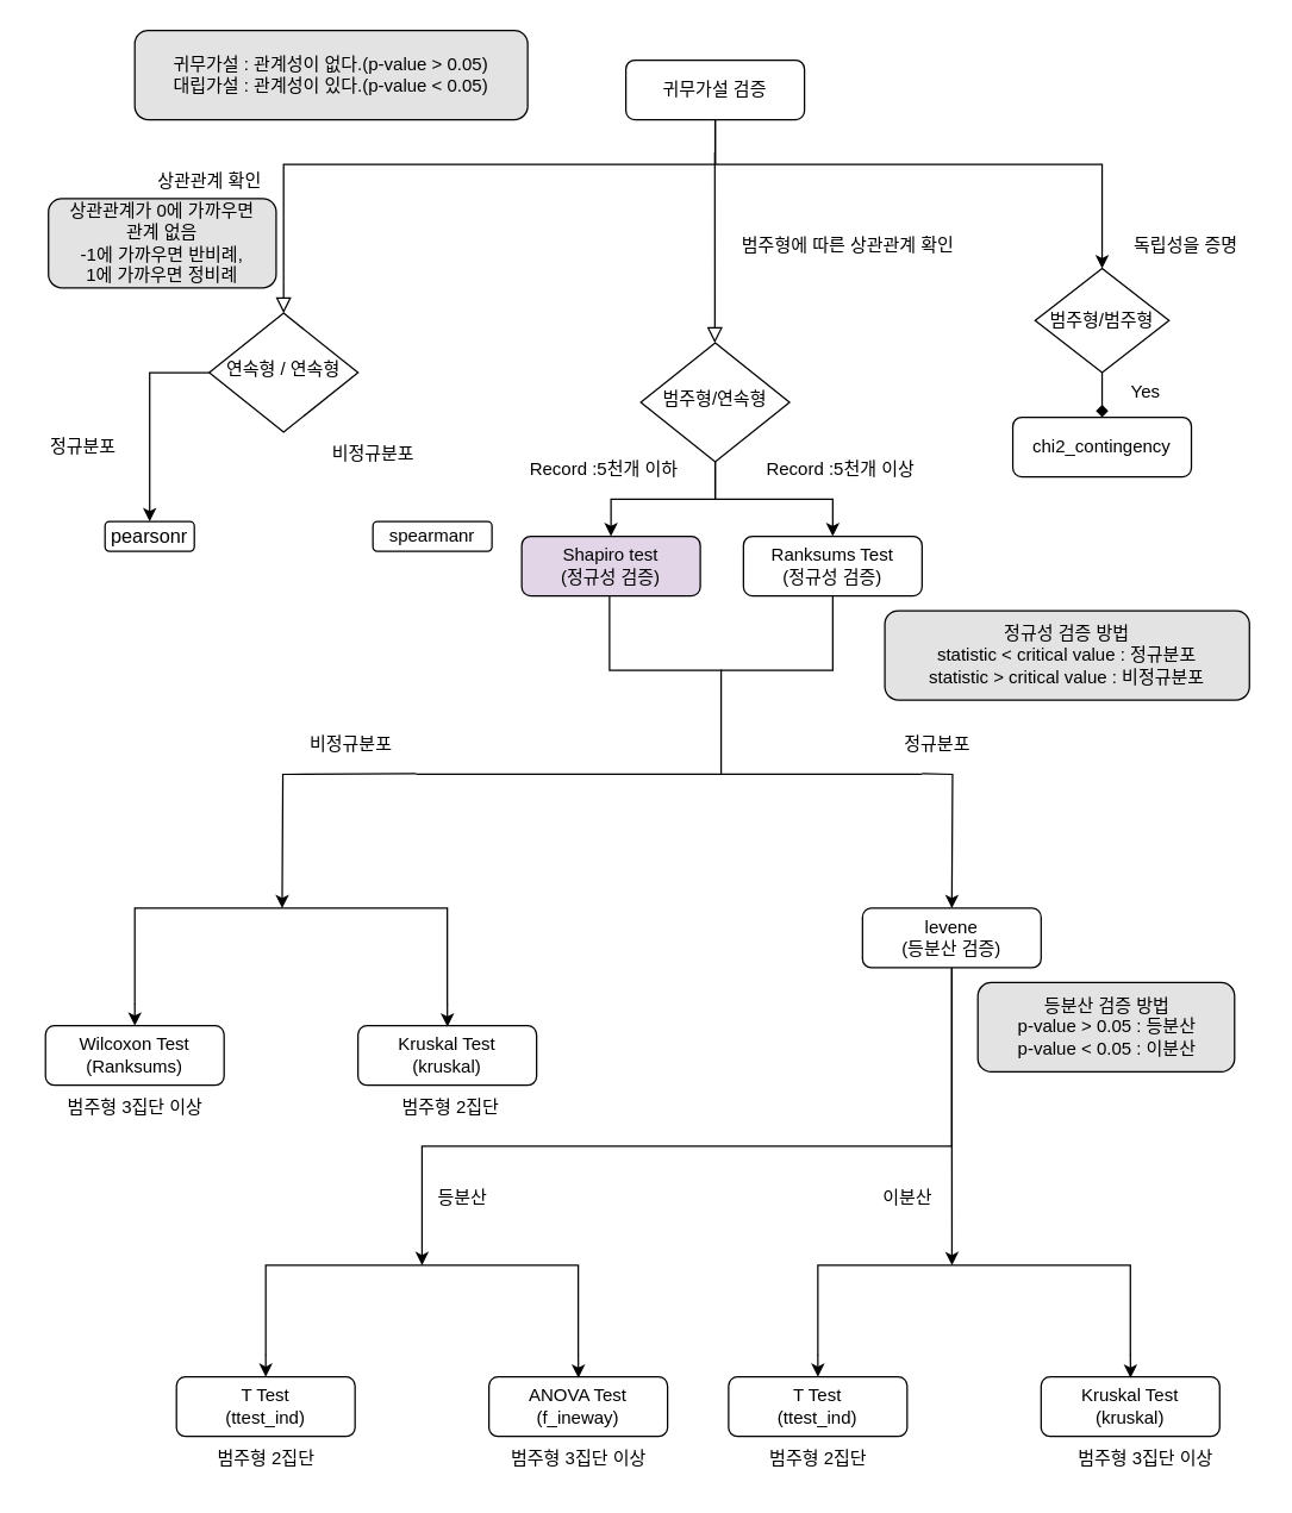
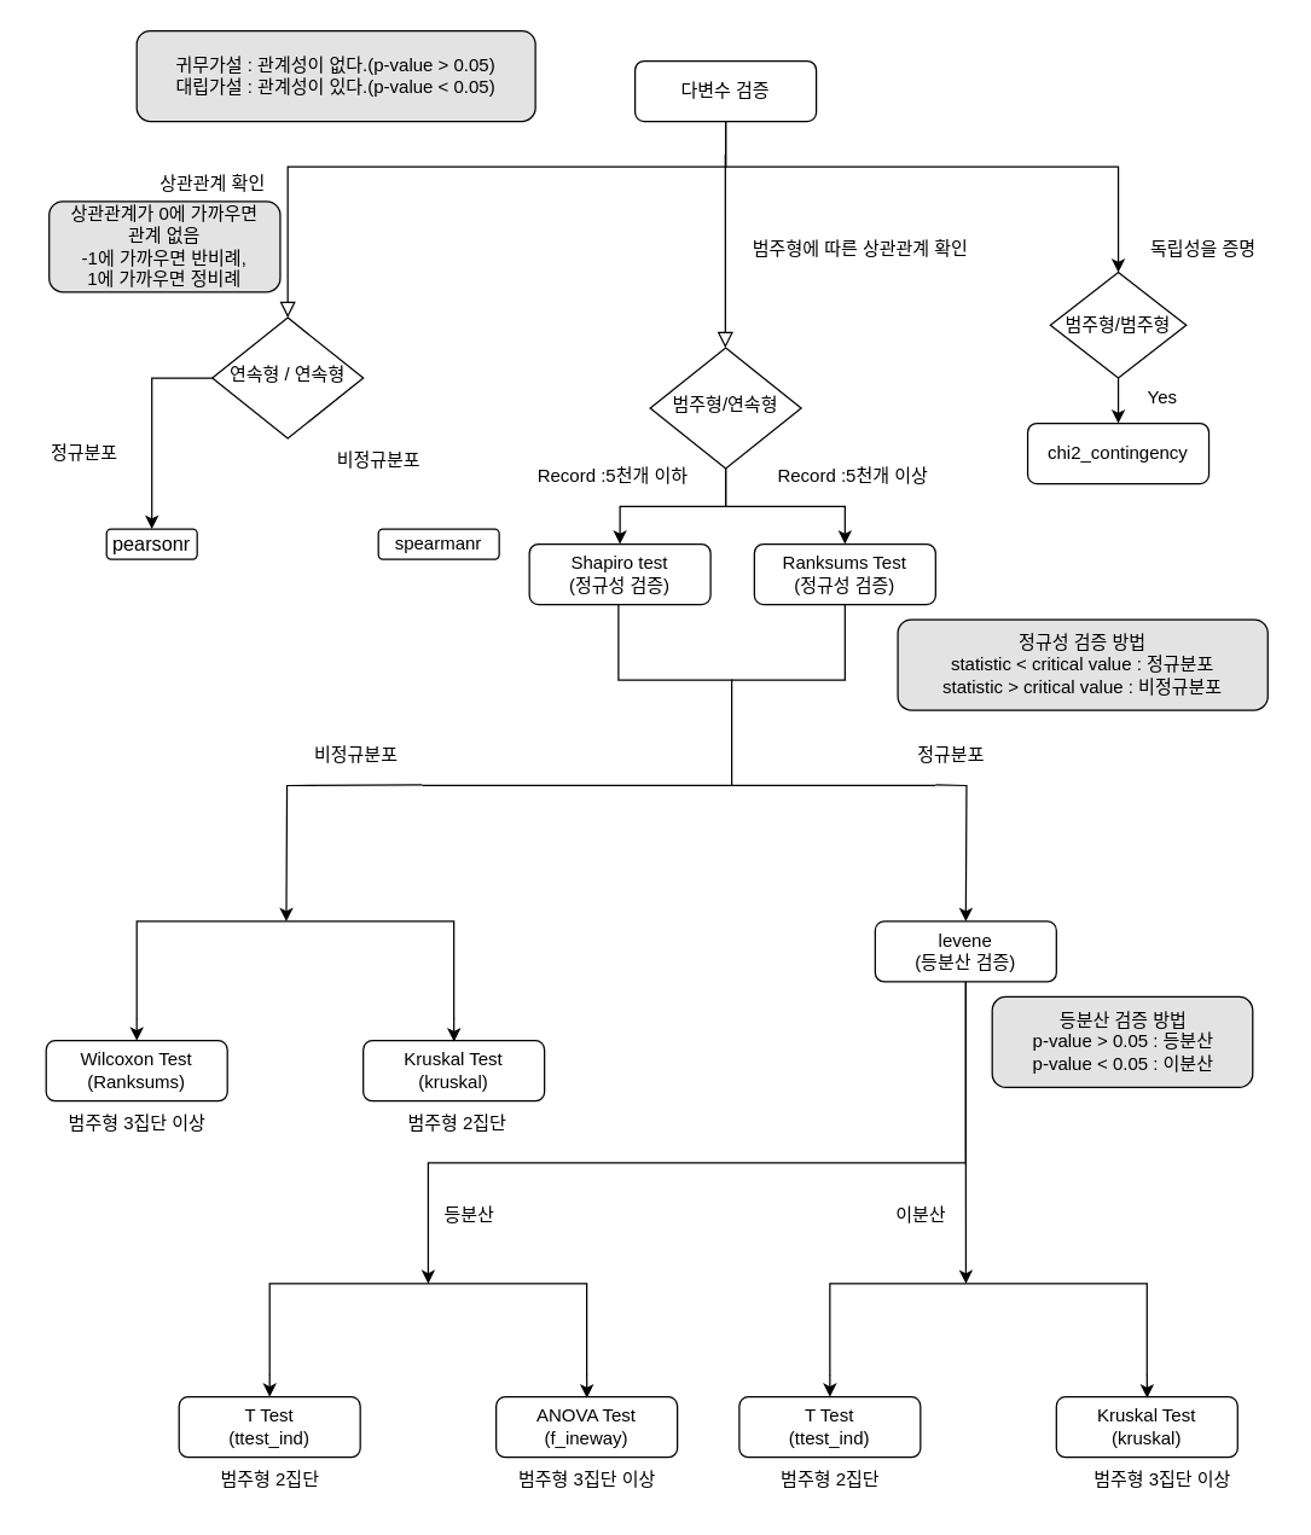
  <mxCell id="0" />
  <mxCell id="1" parent="0" />
  <mxCell id="2" value="" style="rounded=0;html=1;jettySize=auto;orthogonalLoop=1;fontSize=11;endArrow=block;endFill=0;endSize=8;strokeWidth=1;shadow=0;labelBackgroundColor=none;edgeStyle=orthogonalEdgeStyle;" edge="1" parent="1" source="4" target="7"><mxGeometry relative="1" as="geometry"><Array as="points"><mxPoint x="480" y="110" /><mxPoint x="190" y="110" /></Array></mxGeometry></mxCell>
  <mxCell id="3" style="edgeStyle=orthogonalEdgeStyle;rounded=0;orthogonalLoop=1;jettySize=auto;html=1;entryX=0.5;entryY=0;entryDx=0;entryDy=0;" edge="1" parent="1" source="4" target="15"><mxGeometry relative="1" as="geometry"><Array as="points"><mxPoint x="480" y="110" /><mxPoint x="740" y="110" /></Array></mxGeometry></mxCell>
- <mxCell id="4" value="귀무가설 검증" style="rounded=1;whiteSpace=wrap;html=1;fontSize=12;glass=0;strokeWidth=1;shadow=0;" vertex="1" parent="1"><mxGeometry x="420" y="40" width="120" height="40" as="geometry" /></mxCell>
+ <mxCell id="4" value="다변수 검증" style="rounded=1;whiteSpace=wrap;html=1;fontSize=12;glass=0;strokeWidth=1;shadow=0;" vertex="1" parent="1"><mxGeometry x="420" y="40" width="120" height="40" as="geometry" /></mxCell>
  <mxCell id="5" value="" style="rounded=0;html=1;jettySize=auto;orthogonalLoop=1;fontSize=11;endArrow=block;endFill=0;endSize=8;strokeWidth=1;shadow=0;labelBackgroundColor=none;edgeStyle=orthogonalEdgeStyle;" edge="1" parent="1"><mxGeometry y="20" relative="1" as="geometry"><mxPoint as="offset" /><mxPoint x="479.76" y="102" as="sourcePoint" /><mxPoint x="479.76" y="230" as="targetPoint" /><Array as="points"><mxPoint x="479.76" y="212" /><mxPoint x="479.76" y="212" /></Array></mxGeometry></mxCell>
  <mxCell id="6" style="edgeStyle=orthogonalEdgeStyle;rounded=0;orthogonalLoop=1;jettySize=auto;html=1;" edge="1" parent="1" source="7" target="18"><mxGeometry relative="1" as="geometry"><mxPoint x="370" y="350" as="targetPoint" /><Array as="points"><mxPoint x="100" y="250" /></Array></mxGeometry></mxCell>
  <mxCell id="7" value="연속형 / 연속형" style="rhombus;whiteSpace=wrap;html=1;shadow=0;fontFamily=Helvetica;fontSize=12;align=center;strokeWidth=1;spacing=6;spacingTop=-4;" vertex="1" parent="1"><mxGeometry x="140" y="210" width="100" height="80" as="geometry" /></mxCell>
  <mxCell id="8" value="chi2_contingency" style="rounded=1;whiteSpace=wrap;html=1;fontSize=12;glass=0;strokeWidth=1;shadow=0;" vertex="1" parent="1"><mxGeometry x="680" y="280" width="120" height="40" as="geometry" /></mxCell>
  <mxCell id="9" style="edgeStyle=orthogonalEdgeStyle;rounded=0;orthogonalLoop=1;jettySize=auto;html=1;entryX=0.5;entryY=0;entryDx=0;entryDy=0;" edge="1" parent="1" source="11" target="12"><mxGeometry relative="1" as="geometry" /></mxCell>
  <mxCell id="10" style="edgeStyle=orthogonalEdgeStyle;rounded=0;orthogonalLoop=1;jettySize=auto;html=1;" edge="1" parent="1" source="11" target="13"><mxGeometry relative="1" as="geometry" /></mxCell>
  <mxCell id="11" value="범주형/연속형" style="rhombus;whiteSpace=wrap;html=1;shadow=0;fontFamily=Helvetica;fontSize=12;align=center;strokeWidth=1;spacing=6;spacingTop=-4;" vertex="1" parent="1"><mxGeometry x="430" y="230" width="100" height="80" as="geometry" /></mxCell>
- <mxCell id="12" value="Shapiro test&lt;br&gt;(정규성 검증)" style="rounded=1;whiteSpace=wrap;html=1;fontSize=12;glass=0;strokeWidth=1;shadow=0;fillColor=#e1d5e7;" vertex="1" parent="1"><mxGeometry x="350" y="360" width="120" height="40" as="geometry" /></mxCell>
+ <mxCell id="12" value="Shapiro test&lt;br&gt;(정규성 검증)" style="rounded=1;whiteSpace=wrap;html=1;fontSize=12;glass=0;strokeWidth=1;shadow=0;" vertex="1" parent="1"><mxGeometry x="350" y="360" width="120" height="40" as="geometry" /></mxCell>
  <mxCell id="13" value="Ranksums Test&lt;br&gt;(정규성 검증)" style="rounded=1;whiteSpace=wrap;html=1;fontSize=12;glass=0;strokeWidth=1;shadow=0;" vertex="1" parent="1"><mxGeometry x="499" y="360" width="120" height="40" as="geometry" /></mxCell>
- <mxCell id="14" style="edgeStyle=orthogonalEdgeStyle;rounded=0;orthogonalLoop=1;jettySize=auto;html=1;exitX=0.5;exitY=1;exitDx=0;exitDy=0;entryX=0.5;entryY=0;entryDx=0;entryDy=0;endArrow=diamond;" edge="1" parent="1" source="15" target="8"><mxGeometry relative="1" as="geometry" /></mxCell>
+ <mxCell id="14" style="edgeStyle=orthogonalEdgeStyle;rounded=0;orthogonalLoop=1;jettySize=auto;html=1;exitX=0.5;exitY=1;exitDx=0;exitDy=0;entryX=0.5;entryY=0;entryDx=0;entryDy=0;" edge="1" parent="1" source="15" target="8"><mxGeometry relative="1" as="geometry" /></mxCell>
  <mxCell id="15" value="범주형/범주형" style="rhombus;whiteSpace=wrap;html=1;" vertex="1" parent="1"><mxGeometry x="695" y="180" width="90" height="70" as="geometry" /></mxCell>
  <mxCell id="16" value="정규분포" style="text;html=1;align=center;verticalAlign=middle;resizable=0;points=[];autosize=1;strokeColor=none;fillColor=none;" vertex="1" parent="1"><mxGeometry x="20" y="285" width="70" height="30" as="geometry" /></mxCell>
  <mxCell id="17" value="비정규분포" style="text;html=1;align=center;verticalAlign=middle;resizable=0;points=[];autosize=1;strokeColor=none;fillColor=none;" vertex="1" parent="1"><mxGeometry x="210" y="290" width="80" height="30" as="geometry" /></mxCell>
  <mxCell id="18" value="pearsonr" style="rounded=1;whiteSpace=wrap;html=1;fontSize=13;" vertex="1" parent="1"><mxGeometry x="70" y="350" width="60" height="20" as="geometry" /></mxCell>
  <mxCell id="19" value="spearmanr" style="rounded=1;whiteSpace=wrap;html=1;" vertex="1" parent="1"><mxGeometry x="250" y="350" width="80" height="20" as="geometry" /></mxCell>
  <mxCell id="20" value="Record :5천개 이하" style="text;html=1;align=center;verticalAlign=middle;resizable=0;points=[];autosize=1;strokeColor=none;fillColor=none;" vertex="1" parent="1"><mxGeometry x="340" y="300" width="130" height="30" as="geometry" /></mxCell>
  <mxCell id="21" value="Record :5천개 이상" style="text;html=1;align=center;verticalAlign=middle;resizable=0;points=[];autosize=1;strokeColor=none;fillColor=none;" vertex="1" parent="1"><mxGeometry x="499" y="300" width="130" height="30" as="geometry" /></mxCell>
  <mxCell id="22" value="" style="line;strokeWidth=1;direction=south;html=1;perimeter=backbonePerimeter;points=[];outlineConnect=0;" vertex="1" parent="1"><mxGeometry x="479" y="450" width="10" height="70" as="geometry" /></mxCell>
  <mxCell id="23" value="" style="shape=partialRectangle;whiteSpace=wrap;html=1;bottom=0;right=0;fillColor=none;rotation=-90;" vertex="1" parent="1"><mxGeometry x="421.5" y="387.5" width="50" height="75" as="geometry" /></mxCell>
  <mxCell id="24" value="" style="shape=partialRectangle;whiteSpace=wrap;html=1;bottom=0;right=0;fillColor=none;rotation=-90;direction=north;" vertex="1" parent="1"><mxGeometry x="496.5" y="387.5" width="50" height="75" as="geometry" /></mxCell>
  <mxCell id="25" style="edgeStyle=orthogonalEdgeStyle;rounded=0;orthogonalLoop=1;jettySize=auto;html=1;exitX=0.5;exitY=0;exitDx=0;exitDy=0;" edge="1" parent="1" source="24" target="24"><mxGeometry relative="1" as="geometry" /></mxCell>
  <mxCell id="26" style="edgeStyle=orthogonalEdgeStyle;rounded=0;orthogonalLoop=1;jettySize=auto;html=1;" edge="1" parent="1" source="28"><mxGeometry relative="1" as="geometry"><mxPoint x="639" y="610" as="targetPoint" /></mxGeometry></mxCell>
  <mxCell id="27" style="edgeStyle=orthogonalEdgeStyle;rounded=0;orthogonalLoop=1;jettySize=auto;html=1;" edge="1" parent="1" source="28"><mxGeometry relative="1" as="geometry"><mxPoint x="189" y="610" as="targetPoint" /></mxGeometry></mxCell>
  <mxCell id="28" value="" style="line;strokeWidth=1;html=1;perimeter=backbonePerimeter;points=[];outlineConnect=0;" vertex="1" parent="1"><mxGeometry x="279" y="515" width="340" height="10" as="geometry" /></mxCell>
  <mxCell id="29" style="edgeStyle=orthogonalEdgeStyle;rounded=0;orthogonalLoop=1;jettySize=auto;html=1;exitX=1;exitY=0;exitDx=0;exitDy=0;entryX=0.5;entryY=0;entryDx=0;entryDy=0;" edge="1" parent="1" source="30" target="31"><mxGeometry relative="1" as="geometry" /></mxCell>
  <mxCell id="30" value="" style="shape=partialRectangle;whiteSpace=wrap;html=1;bottom=1;right=1;left=1;top=0;fillColor=none;routingCenterX=-0.5;direction=west;" vertex="1" parent="1"><mxGeometry x="90" y="610" width="210" height="64" as="geometry" /></mxCell>
  <mxCell id="31" value="Wilcoxon Test&lt;br&gt;(Ranksums)" style="rounded=1;whiteSpace=wrap;html=1;fontSize=12;glass=0;strokeWidth=1;shadow=0;" vertex="1" parent="1"><mxGeometry x="30" y="689" width="120" height="40" as="geometry" /></mxCell>
  <mxCell id="32" value="Kruskal Test&lt;br&gt;(kruskal)" style="rounded=1;whiteSpace=wrap;html=1;fontSize=12;glass=0;strokeWidth=1;shadow=0;" vertex="1" parent="1"><mxGeometry x="240" y="689" width="120" height="40" as="geometry" /></mxCell>
  <mxCell id="33" style="edgeStyle=orthogonalEdgeStyle;rounded=0;orthogonalLoop=1;jettySize=auto;html=1;exitX=0;exitY=0;exitDx=0;exitDy=0;entryX=0.501;entryY=0.018;entryDx=0;entryDy=0;entryPerimeter=0;" edge="1" parent="1" source="30" target="32"><mxGeometry relative="1" as="geometry" /></mxCell>
  <mxCell id="34" value="범주형 3집단 이상" style="text;html=1;align=center;verticalAlign=middle;resizable=0;points=[];autosize=1;strokeColor=none;fillColor=none;" vertex="1" parent="1"><mxGeometry x="30" y="729" width="120" height="30" as="geometry" /></mxCell>
  <mxCell id="35" value="범주형 2집단" style="text;html=1;align=center;verticalAlign=middle;resizable=0;points=[];autosize=1;strokeColor=none;fillColor=none;" vertex="1" parent="1"><mxGeometry x="257" y="729" width="90" height="30" as="geometry" /></mxCell>
  <mxCell id="36" style="edgeStyle=orthogonalEdgeStyle;rounded=0;orthogonalLoop=1;jettySize=auto;html=1;exitX=1;exitY=0;exitDx=0;exitDy=0;entryX=0.5;entryY=0;entryDx=0;entryDy=0;" edge="1" parent="1" source="37" target="38"><mxGeometry relative="1" as="geometry" /></mxCell>
  <mxCell id="37" value="" style="shape=partialRectangle;whiteSpace=wrap;html=1;bottom=1;right=1;left=1;top=0;fillColor=none;routingCenterX=-0.5;direction=west;" vertex="1" parent="1"><mxGeometry x="549" y="850" width="210" height="60" as="geometry" /></mxCell>
  <mxCell id="38" value="T Test&lt;br&gt;(ttest_ind)" style="rounded=1;whiteSpace=wrap;html=1;fontSize=12;glass=0;strokeWidth=1;shadow=0;" vertex="1" parent="1"><mxGeometry x="489" y="925" width="120" height="40" as="geometry" /></mxCell>
  <mxCell id="39" value="Kruskal Test&lt;br&gt;(kruskal)" style="rounded=1;whiteSpace=wrap;html=1;fontSize=12;glass=0;strokeWidth=1;shadow=0;" vertex="1" parent="1"><mxGeometry x="699" y="925" width="120" height="40" as="geometry" /></mxCell>
  <mxCell id="40" style="edgeStyle=orthogonalEdgeStyle;rounded=0;orthogonalLoop=1;jettySize=auto;html=1;exitX=0;exitY=0;exitDx=0;exitDy=0;entryX=0.501;entryY=0.018;entryDx=0;entryDy=0;entryPerimeter=0;" edge="1" parent="1" source="37" target="39"><mxGeometry relative="1" as="geometry" /></mxCell>
  <mxCell id="41" value="범주형 3집단 이상" style="text;html=1;align=center;verticalAlign=middle;resizable=0;points=[];autosize=1;strokeColor=none;fillColor=none;" vertex="1" parent="1"><mxGeometry x="709" y="965" width="120" height="30" as="geometry" /></mxCell>
  <mxCell id="42" value="범주형 2집단" style="text;html=1;align=center;verticalAlign=middle;resizable=0;points=[];autosize=1;strokeColor=none;fillColor=none;" vertex="1" parent="1"><mxGeometry x="504" y="965" width="90" height="30" as="geometry" /></mxCell>
  <mxCell id="43" style="edgeStyle=orthogonalEdgeStyle;rounded=0;orthogonalLoop=1;jettySize=auto;html=1;exitX=1;exitY=0;exitDx=0;exitDy=0;entryX=0.5;entryY=0;entryDx=0;entryDy=0;" edge="1" parent="1" source="44" target="45"><mxGeometry relative="1" as="geometry" /></mxCell>
  <mxCell id="44" value="" style="shape=partialRectangle;whiteSpace=wrap;html=1;bottom=1;right=1;left=1;top=0;fillColor=none;routingCenterX=-0.5;direction=west;" vertex="1" parent="1"><mxGeometry x="178" y="850" width="210" height="60" as="geometry" /></mxCell>
  <mxCell id="45" value="T Test&lt;br&gt;(ttest_ind)" style="rounded=1;whiteSpace=wrap;html=1;fontSize=12;glass=0;strokeWidth=1;shadow=0;" vertex="1" parent="1"><mxGeometry x="118" y="925" width="120" height="40" as="geometry" /></mxCell>
  <mxCell id="46" value="ANOVA Test&lt;br&gt;(f_ineway)" style="rounded=1;whiteSpace=wrap;html=1;fontSize=12;glass=0;strokeWidth=1;shadow=0;" vertex="1" parent="1"><mxGeometry x="328" y="925" width="120" height="40" as="geometry" /></mxCell>
  <mxCell id="47" style="edgeStyle=orthogonalEdgeStyle;rounded=0;orthogonalLoop=1;jettySize=auto;html=1;exitX=0;exitY=0;exitDx=0;exitDy=0;entryX=0.501;entryY=0.018;entryDx=0;entryDy=0;entryPerimeter=0;" edge="1" parent="1" source="44" target="46"><mxGeometry relative="1" as="geometry" /></mxCell>
  <mxCell id="48" value="범주형 3집단 이상" style="text;html=1;align=center;verticalAlign=middle;resizable=0;points=[];autosize=1;strokeColor=none;fillColor=none;" vertex="1" parent="1"><mxGeometry x="328" y="965" width="120" height="30" as="geometry" /></mxCell>
  <mxCell id="49" value="범주형 2집단" style="text;html=1;align=center;verticalAlign=middle;resizable=0;points=[];autosize=1;strokeColor=none;fillColor=none;" vertex="1" parent="1"><mxGeometry x="133" y="965" width="90" height="30" as="geometry" /></mxCell>
  <mxCell id="50" style="edgeStyle=orthogonalEdgeStyle;rounded=0;orthogonalLoop=1;jettySize=auto;html=1;" edge="1" parent="1" source="51" target="44"><mxGeometry relative="1" as="geometry"><Array as="points"><mxPoint x="639" y="770" /><mxPoint x="283" y="770" /></Array></mxGeometry></mxCell>
  <mxCell id="51" value="levene&lt;br&gt;(등분산 검증)" style="rounded=1;whiteSpace=wrap;html=1;fontSize=12;glass=0;strokeWidth=1;shadow=0;" vertex="1" parent="1"><mxGeometry x="579" y="610" width="120" height="40" as="geometry" /></mxCell>
  <mxCell id="52" style="edgeStyle=orthogonalEdgeStyle;rounded=0;orthogonalLoop=1;jettySize=auto;html=1;entryX=0.571;entryY=1;entryDx=0;entryDy=0;entryPerimeter=0;" edge="1" parent="1" source="51" target="37"><mxGeometry relative="1" as="geometry" /></mxCell>
  <mxCell id="53" value="정규분포" style="text;html=1;align=center;verticalAlign=middle;resizable=0;points=[];autosize=1;strokeColor=none;fillColor=none;" vertex="1" parent="1"><mxGeometry x="594" y="485" width="70" height="30" as="geometry" /></mxCell>
  <mxCell id="54" value="비정규분포" style="text;html=1;align=center;verticalAlign=middle;resizable=0;points=[];autosize=1;strokeColor=none;fillColor=none;" vertex="1" parent="1"><mxGeometry x="195" y="485" width="80" height="30" as="geometry" /></mxCell>
  <mxCell id="55" value="등분산" style="text;html=1;align=center;verticalAlign=middle;resizable=0;points=[];autosize=1;strokeColor=none;fillColor=none;" vertex="1" parent="1"><mxGeometry x="280" y="790" width="60" height="30" as="geometry" /></mxCell>
  <mxCell id="56" value="이분산" style="text;html=1;align=center;verticalAlign=middle;resizable=0;points=[];autosize=1;strokeColor=none;fillColor=none;" vertex="1" parent="1"><mxGeometry x="579" y="790" width="60" height="30" as="geometry" /></mxCell>
  <mxCell id="57" value="귀무가설 : 관계성이 없다.(p-value &amp;gt; 0.05)&lt;br&gt;대립가설 : 관계성이 있다.(p-value &amp;lt; 0.05)" style="rounded=1;whiteSpace=wrap;html=1;fillColor=#E3E3E3;" vertex="1" parent="1"><mxGeometry x="90" y="20" width="264" height="60" as="geometry" /></mxCell>
  <mxCell id="58" value="독립성을 증명" style="text;html=1;align=center;verticalAlign=middle;resizable=0;points=[];autosize=1;strokeColor=none;fillColor=none;" vertex="1" parent="1"><mxGeometry x="746" y="150" width="100" height="30" as="geometry" /></mxCell>
  <mxCell id="59" value="상관관계 확인" style="text;html=1;align=center;verticalAlign=middle;resizable=0;points=[];autosize=1;strokeColor=none;fillColor=none;" vertex="1" parent="1"><mxGeometry x="90" y="107" width="100" height="30" as="geometry" /></mxCell>
  <mxCell id="60" value="상관관계가 0에 가까우면&lt;br&gt;관계 없음&lt;br&gt;-1에 가까우면 반비례,&lt;br&gt;1에 가까우면 정비례" style="rounded=1;whiteSpace=wrap;html=1;fillColor=#E3E3E3;" vertex="1" parent="1"><mxGeometry x="32" y="133" width="153" height="60" as="geometry" /></mxCell>
  <mxCell id="61" value="범주형에 따른 상관관계 확인" style="text;html=1;align=center;verticalAlign=middle;resizable=0;points=[];autosize=1;strokeColor=none;fillColor=none;" vertex="1" parent="1"><mxGeometry x="479" y="150" width="180" height="30" as="geometry" /></mxCell>
  <mxCell id="62" value="Yes" style="text;html=1;align=center;verticalAlign=middle;resizable=0;points=[];autosize=1;strokeColor=none;fillColor=none;" vertex="1" parent="1"><mxGeometry x="749" y="248" width="40" height="30" as="geometry" /></mxCell>
  <mxCell id="63" value="정규성 검증 방법&lt;br&gt;statistic &amp;lt; critical value : 정규분포&lt;br&gt;statistic &amp;gt; critical value : 비정규분포" style="rounded=1;whiteSpace=wrap;html=1;fillColor=#E3E3E3;" vertex="1" parent="1"><mxGeometry x="594" y="410" width="245" height="60" as="geometry" /></mxCell>
  <mxCell id="64" value="등분산 검증 방법&lt;br&gt;p-value &amp;gt; 0.05 : 등분산&lt;br&gt;p-value &amp;lt; 0.05 : 이분산" style="rounded=1;whiteSpace=wrap;html=1;fillColor=#E3E3E3;" vertex="1" parent="1"><mxGeometry x="656.5" y="660" width="172.5" height="60" as="geometry" /></mxCell>
